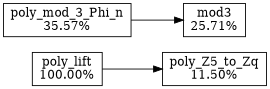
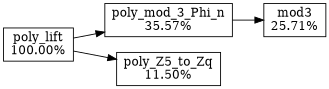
  digraph {
    rankdir=LR
    node [shape=box]
    n1 [label="poly_lift\n100.00%"]
    n2 [label="poly_mod_3_Phi_n\n35.57%"]
    n3 [label="poly_Z5_to_Zq\n11.50%"]
    n4 [label="mod3\n25.71%"]
    subgraph sub_1 {
      n1
      n2
      n3
      n4
    }
+   n1 -> n2
    n1 -> n3
    n2 -> n4
  }
